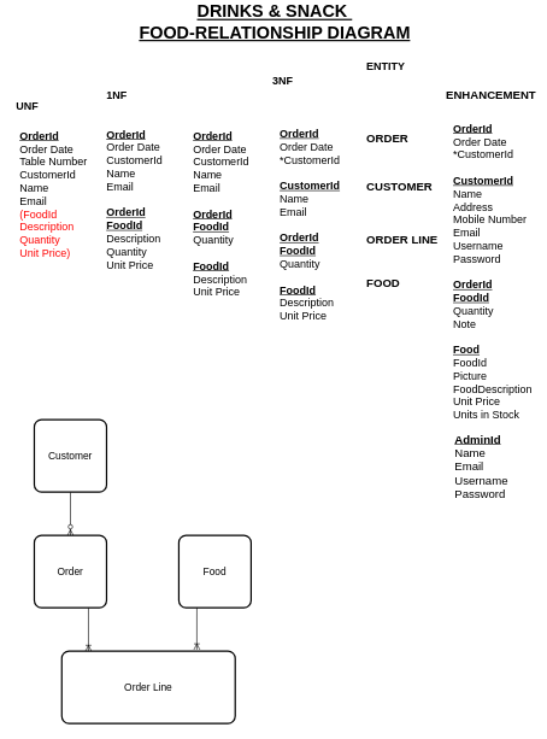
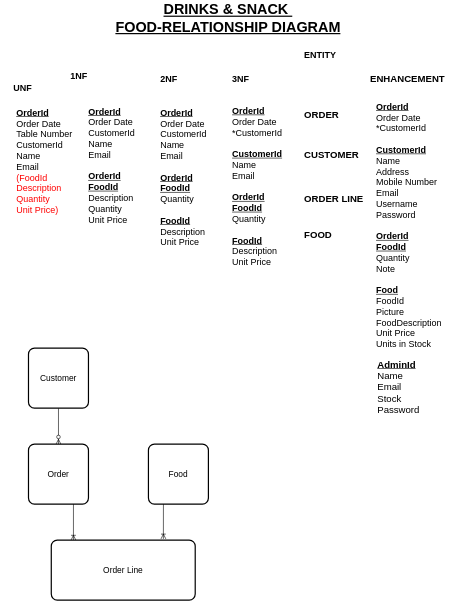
  <mxCell id="0" />
  <mxCell id="1" parent="0" />
  <mxCell id="2" value="&lt;b&gt;&lt;font style=&quot;font-size: 24px&quot;&gt;&lt;u&gt;DRINKS &amp;amp; SNACK&amp;nbsp;&lt;br&gt;FOOD-RELATIONSHIP DIAGRAM&lt;/u&gt;&lt;br&gt;&lt;/font&gt;&lt;/b&gt;" style="text;html=1;strokeColor=none;fillColor=none;align=center;verticalAlign=middle;whiteSpace=wrap;rounded=0;" parent="1" vertex="1"><mxGeometry x="175" y="20" width="410" height="20" as="geometry" /></mxCell>
  <mxCell id="3" value="&lt;font style=&quot;font-size: 15px;&quot;&gt;&lt;span style=&quot;font-size: 15px;&quot;&gt;UNF&lt;/span&gt;&lt;/font&gt;" style="text;html=1;strokeColor=none;fillColor=none;align=left;verticalAlign=middle;whiteSpace=wrap;rounded=0;fontSize=15;fontStyle=1" parent="1" vertex="1"><mxGeometry x="20" y="135" width="40" height="20" as="geometry" /></mxCell>
- <mxCell id="4" value="1NF" style="text;html=1;strokeColor=none;fillColor=none;align=left;verticalAlign=middle;whiteSpace=wrap;rounded=0;fontSize=15;fontStyle=1" parent="1" vertex="1"><mxGeometry x="145" y="120" width="40" height="20" as="geometry" /></mxCell>
- <mxCell id="6" value="3NF" style="text;html=1;strokeColor=none;fillColor=none;align=left;verticalAlign=middle;whiteSpace=wrap;rounded=0;fontSize=15;fontStyle=1" parent="1" vertex="1"><mxGeometry x="375" y="100" width="40" height="20" as="geometry" /></mxCell>
+ <mxCell id="4" value="1NF" style="text;html=1;strokeColor=none;fillColor=none;align=left;verticalAlign=middle;whiteSpace=wrap;rounded=0;fontSize=15;fontStyle=1" parent="1" vertex="1"><mxGeometry x="115" y="115" width="40" height="20" as="geometry" /></mxCell>
+ <mxCell id="5" value="2NF" style="text;html=1;strokeColor=none;fillColor=none;align=left;verticalAlign=middle;whiteSpace=wrap;rounded=0;fontSize=15;fontStyle=1" parent="1" vertex="1"><mxGeometry x="265" y="120" width="40" height="20" as="geometry" /></mxCell>
+ <mxCell id="6" value="3NF" style="text;html=1;strokeColor=none;fillColor=none;align=left;verticalAlign=middle;whiteSpace=wrap;rounded=0;fontSize=15;fontStyle=1" parent="1" vertex="1"><mxGeometry x="385" y="120" width="40" height="20" as="geometry" /></mxCell>
  <mxCell id="7" value="ENTITY" style="text;html=1;strokeColor=none;fillColor=none;align=left;verticalAlign=middle;whiteSpace=wrap;rounded=0;fontSize=15;fontStyle=1" parent="1" vertex="1"><mxGeometry x="505" y="80" width="40" height="20" as="geometry" /></mxCell>
  <mxCell id="8" value="&lt;b&gt;&lt;u&gt;OrderId&lt;/u&gt;&lt;/b&gt;&lt;br&gt;Order Date&lt;br&gt;Table Number&lt;br&gt;CustomerId&lt;br&gt;Name&lt;br&gt;Email&lt;br&gt;&lt;font color=&quot;#ff0000&quot;&gt;(FoodId&lt;br&gt;Description&lt;br&gt;Quantity&lt;br&gt;Unit Price)&lt;/font&gt;" style="text;html=1;strokeColor=none;fillColor=none;align=left;verticalAlign=middle;whiteSpace=wrap;rounded=0;fontSize=15;" parent="1" vertex="1"><mxGeometry x="25" y="170" width="100" height="195" as="geometry" /></mxCell>
  <mxCell id="9" value="&lt;b&gt;&lt;u&gt;OrderId&lt;/u&gt;&lt;/b&gt;&lt;br&gt;Order Date&lt;br&gt;CustomerId&lt;br&gt;Name&lt;br&gt;Email&lt;br&gt;&lt;br&gt;&lt;b&gt;&lt;u&gt;OrderId&lt;br&gt;FoodId&lt;/u&gt;&lt;/b&gt;&lt;br&gt;Description&lt;br&gt;Quantity&lt;br&gt;Unit Price" style="text;html=1;strokeColor=none;fillColor=none;align=left;verticalAlign=middle;whiteSpace=wrap;rounded=0;fontSize=15;" parent="1" vertex="1"><mxGeometry x="145" y="180" width="120" height="190" as="geometry" /></mxCell>
  <mxCell id="10" value="&lt;b&gt;&lt;u&gt;OrderId&lt;/u&gt;&lt;/b&gt;&lt;br&gt;Order Date&lt;br&gt;CustomerId&lt;br&gt;Name&lt;br&gt;Email&lt;br&gt;&lt;br&gt;&lt;b&gt;&lt;u&gt;OrderId&lt;br&gt;FoodId&lt;/u&gt;&lt;/b&gt;&lt;br&gt;Quantity&lt;br&gt;&lt;br&gt;&lt;b&gt;&lt;u&gt;FoodId&lt;/u&gt;&lt;/b&gt;&lt;br&gt;Description&lt;br&gt;Unit Price" style="text;html=1;strokeColor=none;fillColor=none;align=left;verticalAlign=middle;whiteSpace=wrap;rounded=0;fontSize=15;" parent="1" vertex="1"><mxGeometry x="265" y="180" width="90" height="230" as="geometry" /></mxCell>
  <mxCell id="11" value="&lt;b&gt;&lt;u&gt;OrderId&lt;/u&gt;&lt;/b&gt;&lt;br&gt;Order Date&lt;br&gt;*CustomerId&lt;br&gt;&lt;br&gt;&lt;b&gt;&lt;u&gt;CustomerId&lt;/u&gt;&lt;/b&gt;&lt;br&gt;Name&lt;br&gt;Email&lt;br&gt;&lt;br&gt;&lt;b&gt;&lt;u&gt;OrderId&lt;br&gt;FoodId&lt;/u&gt;&lt;/b&gt;&lt;br&gt;Quantity&lt;br&gt;&lt;br&gt;&lt;b&gt;&lt;u&gt;FoodId&lt;/u&gt;&lt;/b&gt;&lt;br&gt;Description&lt;br&gt;Unit Price" style="text;html=1;strokeColor=none;fillColor=none;align=left;verticalAlign=middle;whiteSpace=wrap;rounded=0;fontSize=15;" parent="1" vertex="1"><mxGeometry x="385" y="180" width="90" height="260" as="geometry" /></mxCell>
  <mxCell id="12" value="ORDER" style="text;html=1;strokeColor=none;fillColor=none;align=left;verticalAlign=middle;whiteSpace=wrap;rounded=0;fontSize=16;fontStyle=1" parent="1" vertex="1"><mxGeometry x="505" y="180" width="40" height="20" as="geometry" /></mxCell>
  <mxCell id="13" value="CUSTOMER" style="text;html=1;strokeColor=none;fillColor=none;align=left;verticalAlign=middle;whiteSpace=wrap;rounded=0;fontSize=16;fontStyle=1" parent="1" vertex="1"><mxGeometry x="505" y="248" width="40" height="20" as="geometry" /></mxCell>
  <mxCell id="14" value="ORDER LINE" style="text;html=1;strokeColor=none;fillColor=none;align=left;verticalAlign=middle;whiteSpace=wrap;rounded=0;fontSize=16;fontStyle=1" parent="1" vertex="1"><mxGeometry x="505" y="320" width="110" height="20" as="geometry" /></mxCell>
  <mxCell id="15" value="FOOD" style="text;html=1;strokeColor=none;fillColor=none;align=left;verticalAlign=middle;whiteSpace=wrap;rounded=0;fontSize=16;fontStyle=1" parent="1" vertex="1"><mxGeometry x="505" y="380" width="40" height="20" as="geometry" /></mxCell>
  <mxCell id="16" value="&lt;b&gt;ENHANCEMENT&lt;/b&gt;" style="text;html=1;strokeColor=none;fillColor=none;align=left;verticalAlign=middle;whiteSpace=wrap;rounded=0;fontSize=16;" parent="1" vertex="1"><mxGeometry x="615" y="120" width="40" height="20" as="geometry" /></mxCell>
  <mxCell id="17" value="&lt;b&gt;&lt;u&gt;OrderId&lt;/u&gt;&lt;/b&gt;&lt;br&gt;Order Date&lt;br&gt;*CustomerId&lt;br&gt;&lt;br&gt;&lt;b&gt;&lt;u&gt;CustomerId&lt;/u&gt;&lt;/b&gt;&lt;br&gt;Name&lt;br&gt;Address&lt;br&gt;Mobile Number&lt;br&gt;Email&lt;br&gt;Username&lt;br&gt;Password&lt;br&gt;&lt;br&gt;&lt;b&gt;&lt;u&gt;OrderId&lt;br&gt;FoodId&lt;/u&gt;&lt;/b&gt;&lt;br&gt;Quantity&lt;br&gt;Note&lt;br&gt;&lt;br&gt;&lt;b&gt;&lt;u&gt;Food&lt;/u&gt;&lt;/b&gt;&lt;br&gt;FoodId&lt;br&gt;Picture&lt;br&gt;FoodDescription&lt;br&gt;Unit Price&lt;br&gt;Units in Stock" style="text;html=1;strokeColor=none;fillColor=none;align=left;verticalAlign=middle;whiteSpace=wrap;rounded=0;fontSize=15;" parent="1" vertex="1"><mxGeometry x="625" y="180" width="110" height="390" as="geometry" /></mxCell>
  <mxCell id="18" style="edgeStyle=orthogonalEdgeStyle;rounded=0;orthogonalLoop=1;jettySize=auto;html=1;exitX=0.5;exitY=1;exitDx=0;exitDy=0;entryX=0.5;entryY=0;entryDx=0;entryDy=0;fontSize=16;endArrow=ERzeroToMany;endFill=1;startArrow=none;startFill=0;" parent="1" source="19" target="21" edge="1"><mxGeometry relative="1" as="geometry" /></mxCell>
  <mxCell id="19" value="Customer" style="strokeWidth=2;rounded=1;arcSize=10;whiteSpace=wrap;html=1;align=center;fontSize=14;" parent="1" vertex="1"><mxGeometry x="47" y="580" width="100" height="100" as="geometry" /></mxCell>
  <mxCell id="20" style="edgeStyle=orthogonalEdgeStyle;rounded=0;orthogonalLoop=1;jettySize=auto;html=1;exitX=0.75;exitY=1;exitDx=0;exitDy=0;entryX=0.154;entryY=0;entryDx=0;entryDy=0;entryPerimeter=0;startArrow=none;startFill=0;endArrow=ERoneToMany;endFill=0;fontSize=16;" parent="1" source="21" target="22" edge="1"><mxGeometry relative="1" as="geometry" /></mxCell>
  <mxCell id="21" value="Order" style="strokeWidth=2;rounded=1;arcSize=10;whiteSpace=wrap;html=1;align=center;fontSize=14;" parent="1" vertex="1"><mxGeometry x="47" y="740" width="100" height="100" as="geometry" /></mxCell>
  <mxCell id="22" value="Order Line" style="strokeWidth=2;rounded=1;arcSize=10;whiteSpace=wrap;html=1;align=center;fontSize=14;" parent="1" vertex="1"><mxGeometry x="85" y="900" width="240" height="100" as="geometry" /></mxCell>
  <mxCell id="23" style="edgeStyle=orthogonalEdgeStyle;rounded=0;orthogonalLoop=1;jettySize=auto;html=1;exitX=0.25;exitY=1;exitDx=0;exitDy=0;entryX=0.779;entryY=-0.02;entryDx=0;entryDy=0;entryPerimeter=0;fontSize=16;endArrow=ERoneToMany;endFill=0;" parent="1" source="24" target="22" edge="1"><mxGeometry relative="1" as="geometry" /></mxCell>
  <mxCell id="24" value="Food" style="strokeWidth=2;rounded=1;arcSize=10;whiteSpace=wrap;html=1;align=center;fontSize=14;" parent="1" vertex="1"><mxGeometry x="247" y="740" width="100" height="100" as="geometry" /></mxCell>
  <mxCell id="25" value="&lt;b&gt;&lt;br&gt;&lt;/b&gt;" style="text;html=1;strokeColor=none;fillColor=none;align=left;verticalAlign=middle;whiteSpace=wrap;rounded=0;fontSize=16;" parent="1" vertex="1"><mxGeometry x="627" y="590" width="40" height="20" as="geometry" /></mxCell>
- <mxCell id="26" value="&lt;b&gt;&lt;u&gt;AdminId&lt;/u&gt;&lt;/b&gt;&lt;br&gt;Name&lt;br&gt;Email&lt;br&gt;Username&lt;br&gt;Password" style="text;html=1;strokeColor=none;fillColor=none;align=left;verticalAlign=middle;whiteSpace=wrap;rounded=0;fontSize=16;" parent="1" vertex="1"><mxGeometry x="627" y="600" width="70" height="90" as="geometry" /></mxCell>
+ <mxCell id="26" value="&lt;b&gt;&lt;u&gt;AdminId&lt;/u&gt;&lt;/b&gt;&lt;br&gt;Name&lt;br&gt;Email&lt;br&gt;Stock&lt;br&gt;Password" style="text;html=1;strokeColor=none;fillColor=none;align=left;verticalAlign=middle;whiteSpace=wrap;rounded=0;fontSize=16;" parent="1" vertex="1"><mxGeometry x="627" y="600" width="70" height="90" as="geometry" /></mxCell>
